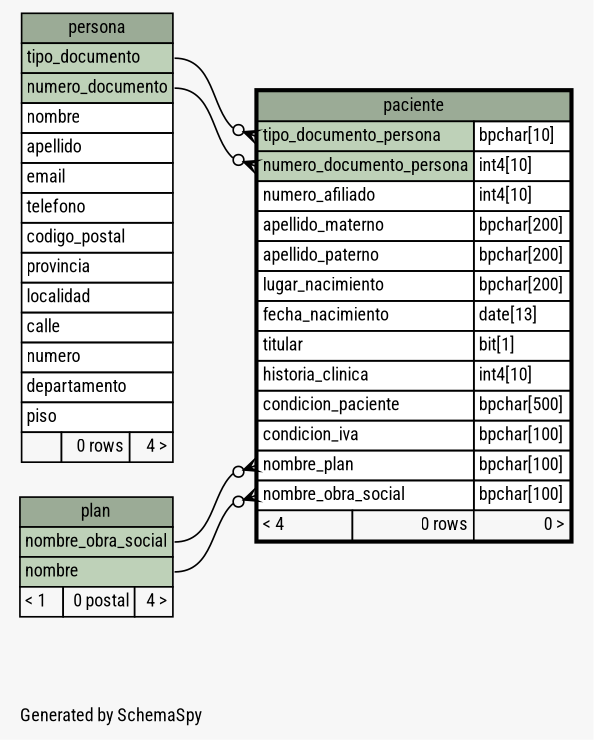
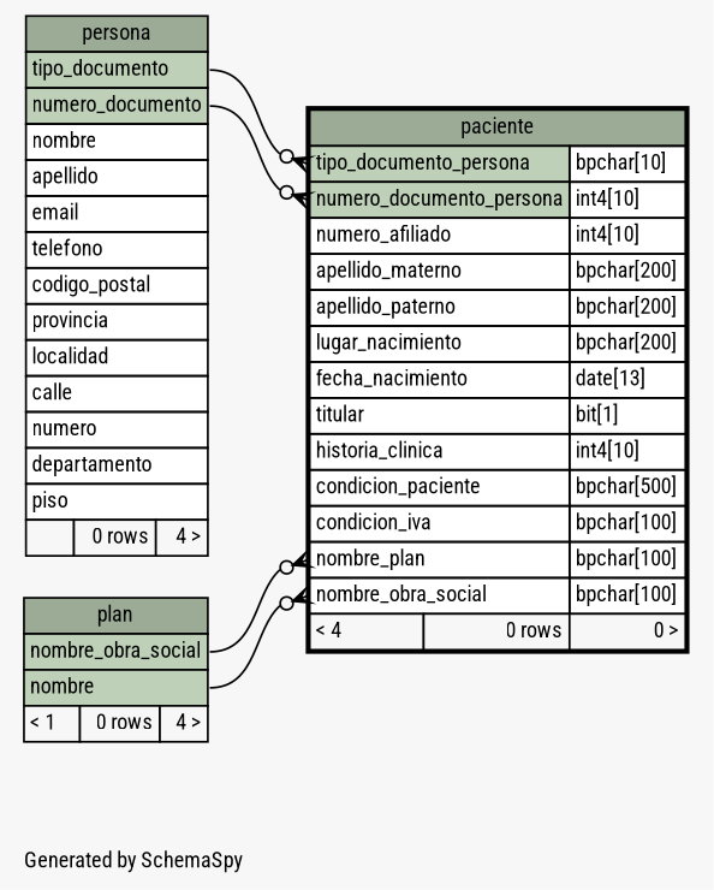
  digraph {
    bgcolor="#f7f7f7"
    fontname="Roboto Condensed"
    fontsize=11
    label="\nGenerated by SchemaSpy"
    labeljust=l
    nodesep=0.18
    rankdir=RL
    ranksep=0.46
    node [fontname="Roboto Condensed" fontsize=11 shape=plaintext]
    edge [arrowhead=none arrowsize=0.8 arrowtail=crowodot dir=back fontname="Roboto Condensed"]
    n1 [label=<     <TABLE BORDER="2" CELLBORDER="1" CELLSPACING="0" BGCOLOR="#ffffff">       <TR><TD COLSPAN="3" BGCOLOR="#9bab96" ALIGN="CENTER">paciente</TD></TR>       <TR><TD PORT="tipo_documento_persona" COLSPAN="2" BGCOLOR="#bed1b8" ALIGN="LEFT">tipo_documento_persona</TD><TD PORT="tipo_documento_persona.type" ALIGN="LEFT">bpchar[10]</TD></TR>       <TR><TD PORT="numero_documento_persona" COLSPAN="2" BGCOLOR="#bed1b8" ALIGN="LEFT">numero_documento_persona</TD><TD PORT="numero_documento_persona.type" ALIGN="LEFT">int4[10]</TD></TR>       <TR><TD PORT="numero_afiliado" COLSPAN="2" ALIGN="LEFT">numero_afiliado</TD><TD PORT="numero_afiliado.type" ALIGN="LEFT">int4[10]</TD></TR>       <TR><TD PORT="apellido_materno" COLSPAN="2" ALIGN="LEFT">apellido_materno</TD><TD PORT="apellido_materno.type" ALIGN="LEFT">bpchar[200]</TD></TR>       <TR><TD PORT="apellido_paterno" COLSPAN="2" ALIGN="LEFT">apellido_paterno</TD><TD PORT="apellido_paterno.type" ALIGN="LEFT">bpchar[200]</TD></TR>       <TR><TD PORT="lugar_nacimiento" COLSPAN="2" ALIGN="LEFT">lugar_nacimiento</TD><TD PORT="lugar_nacimiento.type" ALIGN="LEFT">bpchar[200]</TD></TR>       <TR><TD PORT="fecha_nacimiento" COLSPAN="2" ALIGN="LEFT">fecha_nacimiento</TD><TD PORT="fecha_nacimiento.type" ALIGN="LEFT">date[13]</TD></TR>       <TR><TD PORT="titular" COLSPAN="2" ALIGN="LEFT">titular</TD><TD PORT="titular.type" ALIGN="LEFT">bit[1]</TD></TR>       <TR><TD PORT="historia_clinica" COLSPAN="2" ALIGN="LEFT">historia_clinica</TD><TD PORT="historia_clinica.type" ALIGN="LEFT">int4[10]</TD></TR>       <TR><TD PORT="condicion_paciente" COLSPAN="2" ALIGN="LEFT">condicion_paciente</TD><TD PORT="condicion_paciente.type" ALIGN="LEFT">bpchar[500]</TD></TR>       <TR><TD PORT="condicion_iva" COLSPAN="2" ALIGN="LEFT">condicion_iva</TD><TD PORT="condicion_iva.type" ALIGN="LEFT">bpchar[100]</TD></TR>       <TR><TD PORT="nombre_plan" COLSPAN="2" ALIGN="LEFT">nombre_plan</TD><TD PORT="nombre_plan.type" ALIGN="LEFT">bpchar[100]</TD></TR>       <TR><TD PORT="nombre_obra_social" COLSPAN="2" ALIGN="LEFT">nombre_obra_social</TD><TD PORT="nombre_obra_social.type" ALIGN="LEFT">bpchar[100]</TD></TR>       <TR><TD ALIGN="LEFT" BGCOLOR="#f7f7f7">&lt; 4</TD><TD ALIGN="RIGHT" BGCOLOR="#f7f7f7">0 rows</TD><TD ALIGN="RIGHT" BGCOLOR="#f7f7f7">0 &gt;</TD></TR>     </TABLE>>]
-   n2 [label=<     <TABLE BORDER="0" CELLBORDER="1" CELLSPACING="0" BGCOLOR="#ffffff">       <TR><TD COLSPAN="3" BGCOLOR="#9bab96" ALIGN="CENTER">plan</TD></TR>       <TR><TD PORT="nombre_obra_social" COLSPAN="3" BGCOLOR="#bed1b8" ALIGN="LEFT">nombre_obra_social</TD></TR>       <TR><TD PORT="nombre" COLSPAN="3" BGCOLOR="#bed1b8" ALIGN="LEFT">nombre</TD></TR>       <TR><TD ALIGN="LEFT" BGCOLOR="#f7f7f7">&lt; 1</TD><TD ALIGN="RIGHT" BGCOLOR="#f7f7f7">0 postal</TD><TD ALIGN="RIGHT" BGCOLOR="#f7f7f7">4 &gt;</TD></TR>     </TABLE>>]
+   n2 [label=<     <TABLE BORDER="0" CELLBORDER="1" CELLSPACING="0" BGCOLOR="#ffffff">       <TR><TD COLSPAN="3" BGCOLOR="#9bab96" ALIGN="CENTER">plan</TD></TR>       <TR><TD PORT="nombre_obra_social" COLSPAN="3" BGCOLOR="#bed1b8" ALIGN="LEFT">nombre_obra_social</TD></TR>       <TR><TD PORT="nombre" COLSPAN="3" BGCOLOR="#bed1b8" ALIGN="LEFT">nombre</TD></TR>       <TR><TD ALIGN="LEFT" BGCOLOR="#f7f7f7">&lt; 1</TD><TD ALIGN="RIGHT" BGCOLOR="#f7f7f7">0 rows</TD><TD ALIGN="RIGHT" BGCOLOR="#f7f7f7">4 &gt;</TD></TR>     </TABLE>>]
    n3 [label=<     <TABLE BORDER="0" CELLBORDER="1" CELLSPACING="0" BGCOLOR="#ffffff">       <TR><TD COLSPAN="3" BGCOLOR="#9bab96" ALIGN="CENTER">persona</TD></TR>       <TR><TD PORT="tipo_documento" COLSPAN="3" BGCOLOR="#bed1b8" ALIGN="LEFT">tipo_documento</TD></TR>       <TR><TD PORT="numero_documento" COLSPAN="3" BGCOLOR="#bed1b8" ALIGN="LEFT">numero_documento</TD></TR>       <TR><TD PORT="nombre" COLSPAN="3" ALIGN="LEFT">nombre</TD></TR>       <TR><TD PORT="apellido" COLSPAN="3" ALIGN="LEFT">apellido</TD></TR>       <TR><TD PORT="email" COLSPAN="3" ALIGN="LEFT">email</TD></TR>       <TR><TD PORT="telefono" COLSPAN="3" ALIGN="LEFT">telefono</TD></TR>       <TR><TD PORT="codigo_postal" COLSPAN="3" ALIGN="LEFT">codigo_postal</TD></TR>       <TR><TD PORT="provincia" COLSPAN="3" ALIGN="LEFT">provincia</TD></TR>       <TR><TD PORT="localidad" COLSPAN="3" ALIGN="LEFT">localidad</TD></TR>       <TR><TD PORT="calle" COLSPAN="3" ALIGN="LEFT">calle</TD></TR>       <TR><TD PORT="numero" COLSPAN="3" ALIGN="LEFT">numero</TD></TR>       <TR><TD PORT="departamento" COLSPAN="3" ALIGN="LEFT">departamento</TD></TR>       <TR><TD PORT="piso" COLSPAN="3" ALIGN="LEFT">piso</TD></TR>       <TR><TD ALIGN="LEFT" BGCOLOR="#f7f7f7">  </TD><TD ALIGN="RIGHT" BGCOLOR="#f7f7f7">0 rows</TD><TD ALIGN="RIGHT" BGCOLOR="#f7f7f7">4 &gt;</TD></TR>     </TABLE>>]
    n1 -> n2 [headport="nombre:e" tailport="nombre_obra_social:w"]
    n1 -> n2 [headport="nombre_obra_social:e" tailport="nombre_plan:w"]
    n1 -> n3 [headport="numero_documento:e" tailport="numero_documento_persona:w"]
    n1 -> n3 [headport="tipo_documento:e" tailport="tipo_documento_persona:w"]
  }
